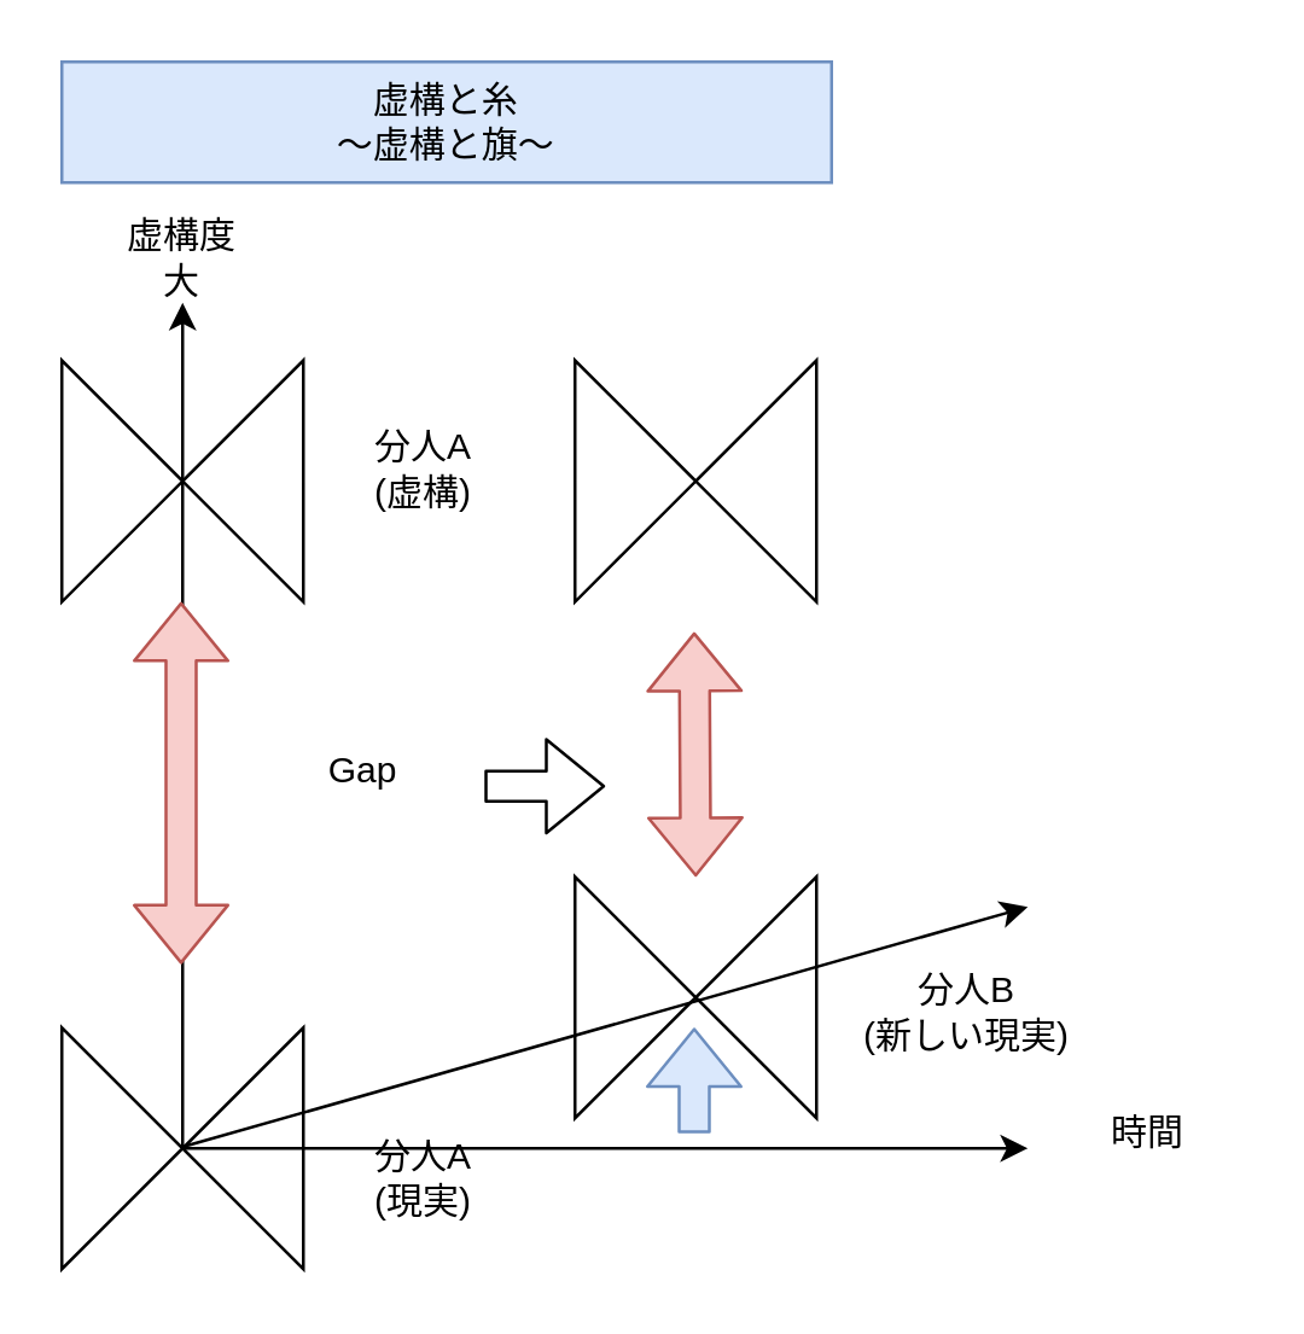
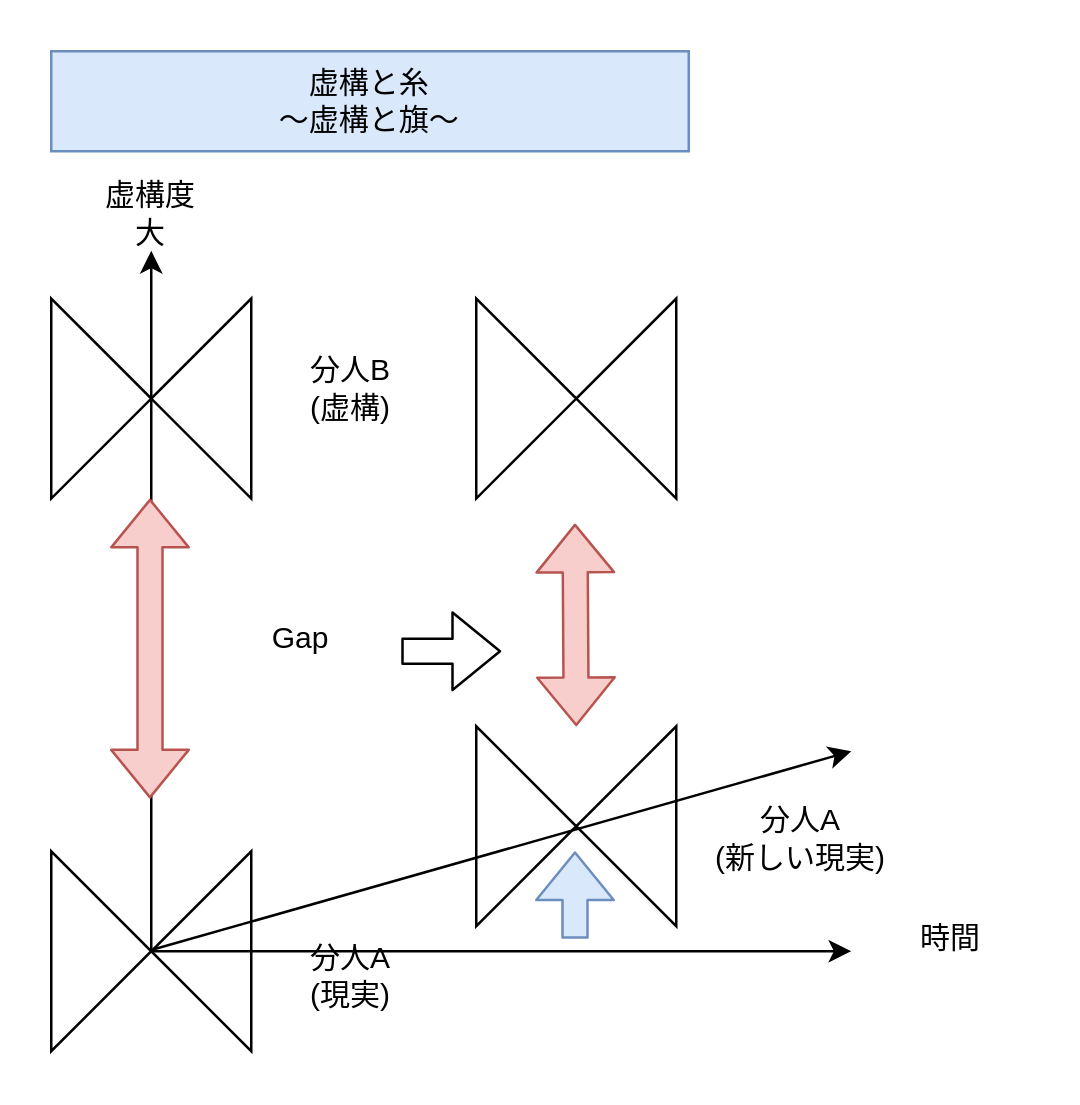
  <mxCell id="0" />
  <mxCell id="1" parent="0" />
  <mxCell id="2" value="虚構と糸&lt;div&gt;～虚構と旗～&lt;/div&gt;" style="text;html=1;align=center;verticalAlign=middle;whiteSpace=wrap;rounded=0;fillColor=#dae8fc;strokeColor=#6c8ebf;" parent="1" vertex="1"><mxGeometry x="20" y="20" width="255" height="40" as="geometry" /></mxCell>
  <mxCell id="3" value="" style="endArrow=classic;html=1;" parent="1" edge="1"><mxGeometry width="50" height="50" relative="1" as="geometry"><mxPoint x="60" y="380" as="sourcePoint" /><mxPoint x="60" y="99.82" as="targetPoint" /></mxGeometry></mxCell>
  <mxCell id="4" value="時間" style="text;html=1;align=center;verticalAlign=middle;whiteSpace=wrap;rounded=0;" parent="1" vertex="1"><mxGeometry x="350" y="360" width="60" height="30" as="geometry" /></mxCell>
  <mxCell id="5" value="虚構度&lt;div&gt;大&lt;/div&gt;" style="text;html=1;align=center;verticalAlign=middle;whiteSpace=wrap;rounded=0;" parent="1" vertex="1"><mxGeometry x="30" y="70" width="60" height="30" as="geometry" /></mxCell>
  <mxCell id="6" value="" style="shape=collate;whiteSpace=wrap;html=1;rotation=90;" vertex="1" parent="1"><mxGeometry x="20" y="340" width="80" height="80" as="geometry" /></mxCell>
  <mxCell id="7" value="" style="endArrow=classic;html=1;" edge="1" parent="1"><mxGeometry width="50" height="50" relative="1" as="geometry"><mxPoint x="60" y="380" as="sourcePoint" /><mxPoint x="340" y="380" as="targetPoint" /></mxGeometry></mxCell>
  <mxCell id="8" value="" style="shape=collate;whiteSpace=wrap;html=1;rotation=90;" vertex="1" parent="1"><mxGeometry x="20" y="118.94" width="80" height="80" as="geometry" /></mxCell>
  <mxCell id="9" value="分人A&lt;div&gt;(現実)&lt;/div&gt;" style="text;html=1;align=center;verticalAlign=middle;whiteSpace=wrap;rounded=0;" vertex="1" parent="1"><mxGeometry x="110" y="375" width="60" height="30" as="geometry" /></mxCell>
- <mxCell id="10" value="分人A&lt;div&gt;&lt;div&gt;(虚構)&lt;/div&gt;&lt;/div&gt;" style="text;html=1;align=center;verticalAlign=middle;whiteSpace=wrap;rounded=0;" vertex="1" parent="1"><mxGeometry x="110" y="140" width="60" height="30" as="geometry" /></mxCell>
+ <mxCell id="10" value="分人B&lt;div&gt;&lt;div&gt;(虚構)&lt;/div&gt;&lt;/div&gt;" style="text;html=1;align=center;verticalAlign=middle;whiteSpace=wrap;rounded=0;" vertex="1" parent="1"><mxGeometry x="110" y="140" width="60" height="30" as="geometry" /></mxCell>
  <mxCell id="11" value="" style="shape=flexArrow;endArrow=classic;startArrow=classic;html=1;fillColor=#f8cecc;strokeColor=#b85450;" edge="1" parent="1"><mxGeometry width="100" height="100" relative="1" as="geometry"><mxPoint x="59.5" y="318.94" as="sourcePoint" /><mxPoint x="59.5" y="198.94" as="targetPoint" /></mxGeometry></mxCell>
  <mxCell id="12" value="Gap" style="text;html=1;align=center;verticalAlign=middle;whiteSpace=wrap;rounded=0;" vertex="1" parent="1"><mxGeometry x="90" y="240" width="60" height="30" as="geometry" /></mxCell>
  <mxCell id="13" value="" style="shape=flexArrow;endArrow=classic;html=1;" edge="1" parent="1"><mxGeometry width="50" height="50" relative="1" as="geometry"><mxPoint x="160" y="260" as="sourcePoint" /><mxPoint x="200" y="260" as="targetPoint" /></mxGeometry></mxCell>
- <mxCell id="14" value="分人B&lt;div&gt;(新しい現実)&lt;/div&gt;" style="text;html=1;align=center;verticalAlign=middle;whiteSpace=wrap;rounded=0;" vertex="1" parent="1"><mxGeometry x="280" y="310" width="80" height="50" as="geometry" /></mxCell>
+ <mxCell id="14" value="分人A&lt;div&gt;(新しい現実)&lt;/div&gt;" style="text;html=1;align=center;verticalAlign=middle;whiteSpace=wrap;rounded=0;" vertex="1" parent="1"><mxGeometry x="280" y="310" width="80" height="50" as="geometry" /></mxCell>
  <mxCell id="15" value="" style="shape=collate;whiteSpace=wrap;html=1;rotation=90;" vertex="1" parent="1"><mxGeometry x="190" y="290" width="80" height="80" as="geometry" /></mxCell>
  <mxCell id="16" value="" style="endArrow=classic;html=1;" edge="1" parent="1"><mxGeometry width="50" height="50" relative="1" as="geometry"><mxPoint x="60" y="379.5" as="sourcePoint" /><mxPoint x="340" y="300" as="targetPoint" /></mxGeometry></mxCell>
  <mxCell id="17" value="" style="shape=flexArrow;endArrow=classic;html=1;fillColor=#dae8fc;strokeColor=#6c8ebf;" edge="1" parent="1"><mxGeometry width="50" height="50" relative="1" as="geometry"><mxPoint x="229.5" y="375" as="sourcePoint" /><mxPoint x="229.5" y="340" as="targetPoint" /></mxGeometry></mxCell>
  <mxCell id="18" value="" style="shape=collate;whiteSpace=wrap;html=1;rotation=90;" vertex="1" parent="1"><mxGeometry x="190" y="118.94" width="80" height="80" as="geometry" /></mxCell>
  <mxCell id="19" value="" style="shape=flexArrow;endArrow=classic;startArrow=classic;html=1;fillColor=#f8cecc;strokeColor=#b85450;" edge="1" parent="1"><mxGeometry width="100" height="100" relative="1" as="geometry"><mxPoint x="230" y="290" as="sourcePoint" /><mxPoint x="229.5" y="208.94" as="targetPoint" /></mxGeometry></mxCell>
